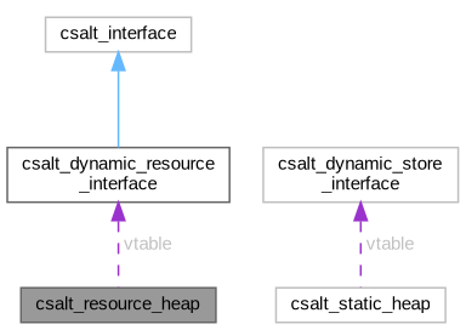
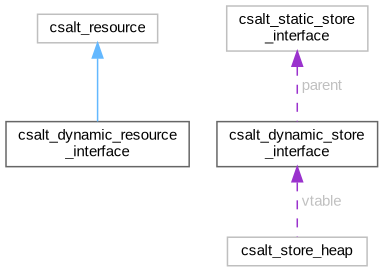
  digraph {
    fontname="Liberation Sans"
    node [color=grey75 fillcolor=white fontname="Liberation Sans" fontsize=10 shape=box style=filled]
    edge [color=darkorchid3 dir=back fontname="Liberation Sans" fontsize=10 labelfontname=Helvetica labelfontsize=10 style=dashed fontcolor=grey]
-   n1 [color=gray40 fillcolor=grey60 fontcolor=black height=0.2 label=csalt_resource_heap width=0.4]
-   n2 [height=0.2 label=csalt_interface width=0.4]
+   n2 [height=0.2 label=csalt_resource width=0.4]
    n3 [color=gray40 height=0.2 label="csalt_dynamic_resource\l_interface" width=0.4]
-   n4 [height=0.2 label=csalt_static_heap width=0.4]
-   n5 [height=0.2 label="csalt_dynamic_store\l_interface" width=0.4]
+   n4 [height=0.2 label=csalt_store_heap width=0.4]
+   n5 [color=gray40 height=0.2 label="csalt_dynamic_store\l_interface" width=0.4]
+   n6 [height=0.2 label="csalt_static_store\l_interface" width=0.4]
    n2 -> n3 [color=steelblue1 style=solid fontcolor=""]
-   n3 -> n1 [label=" vtable"]
    n5 -> n4 [label=" vtable"]
+   n6 -> n5 [label=" parent"]
  }
